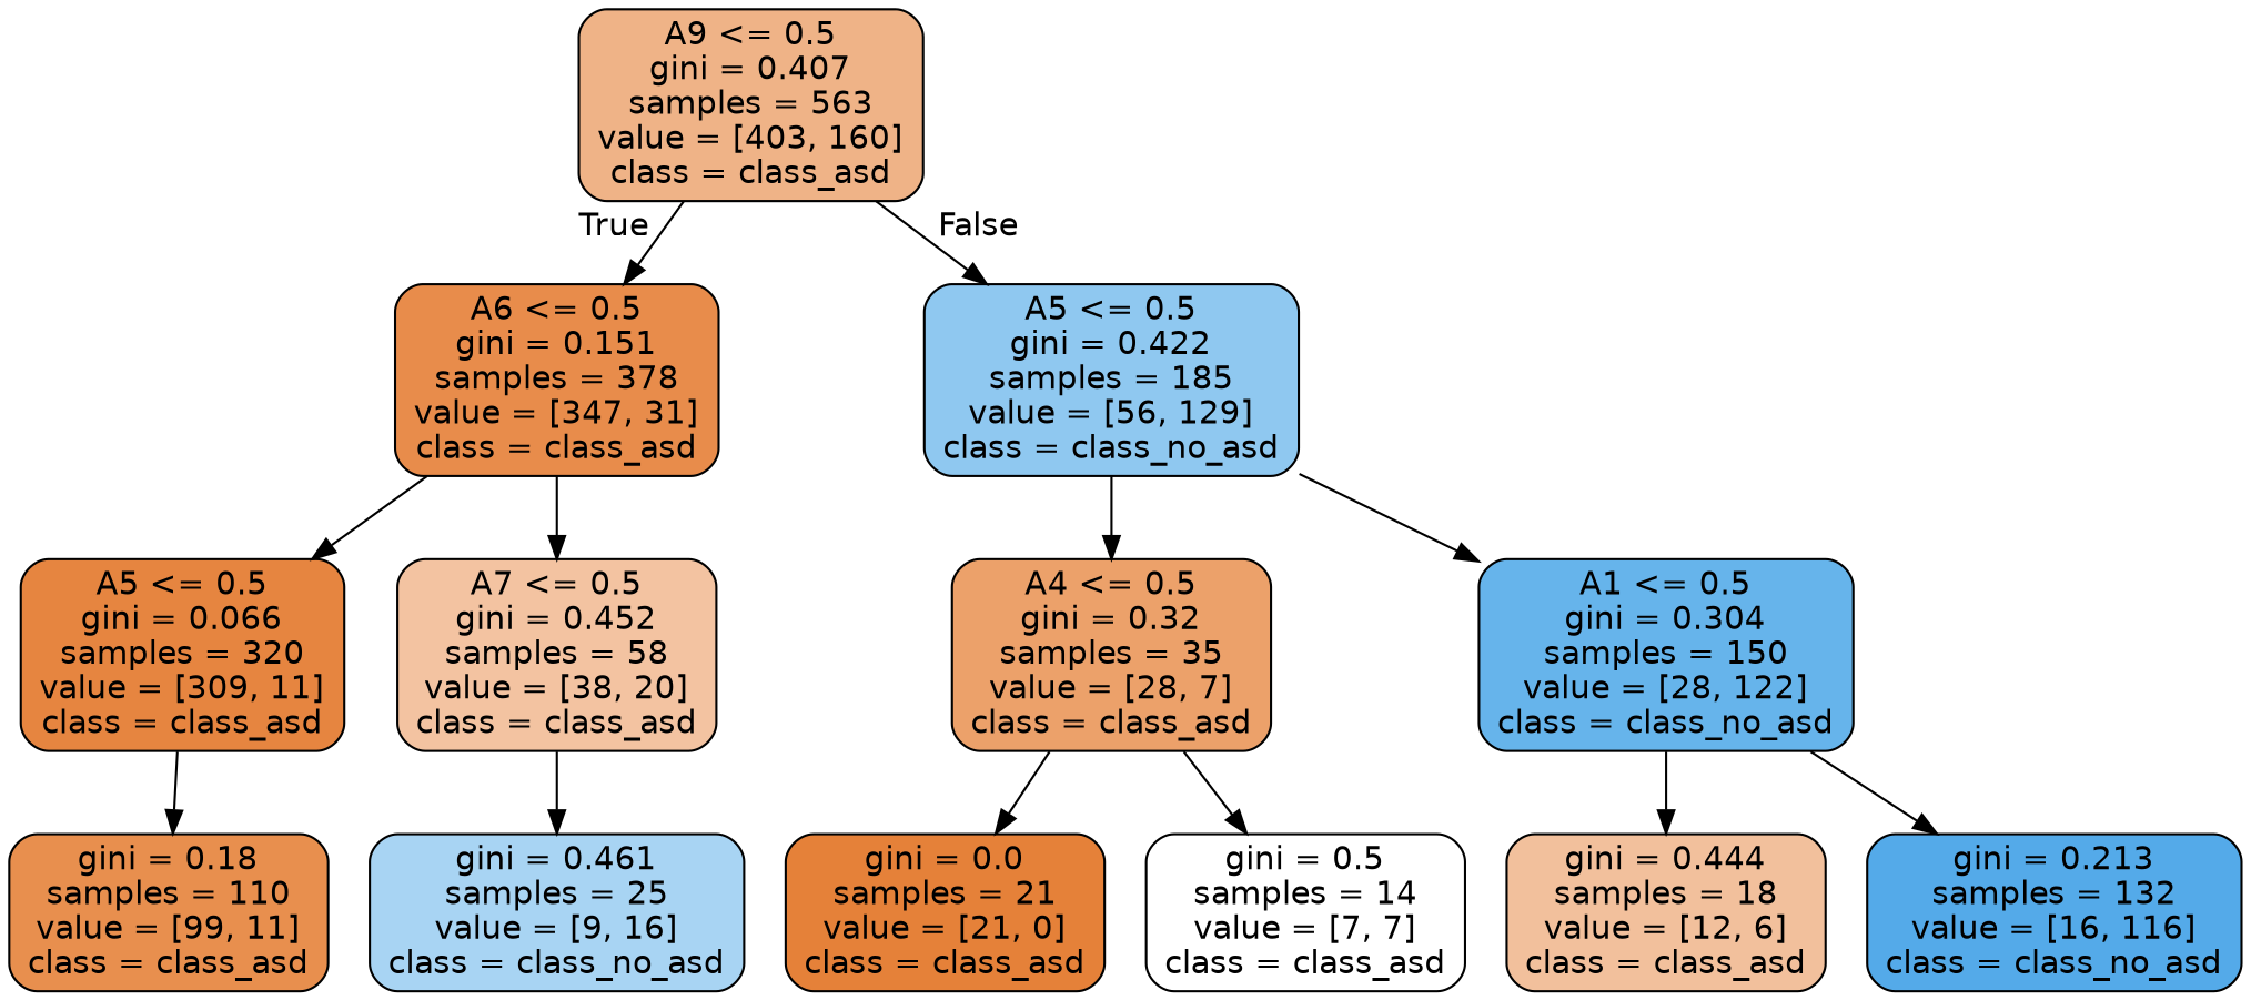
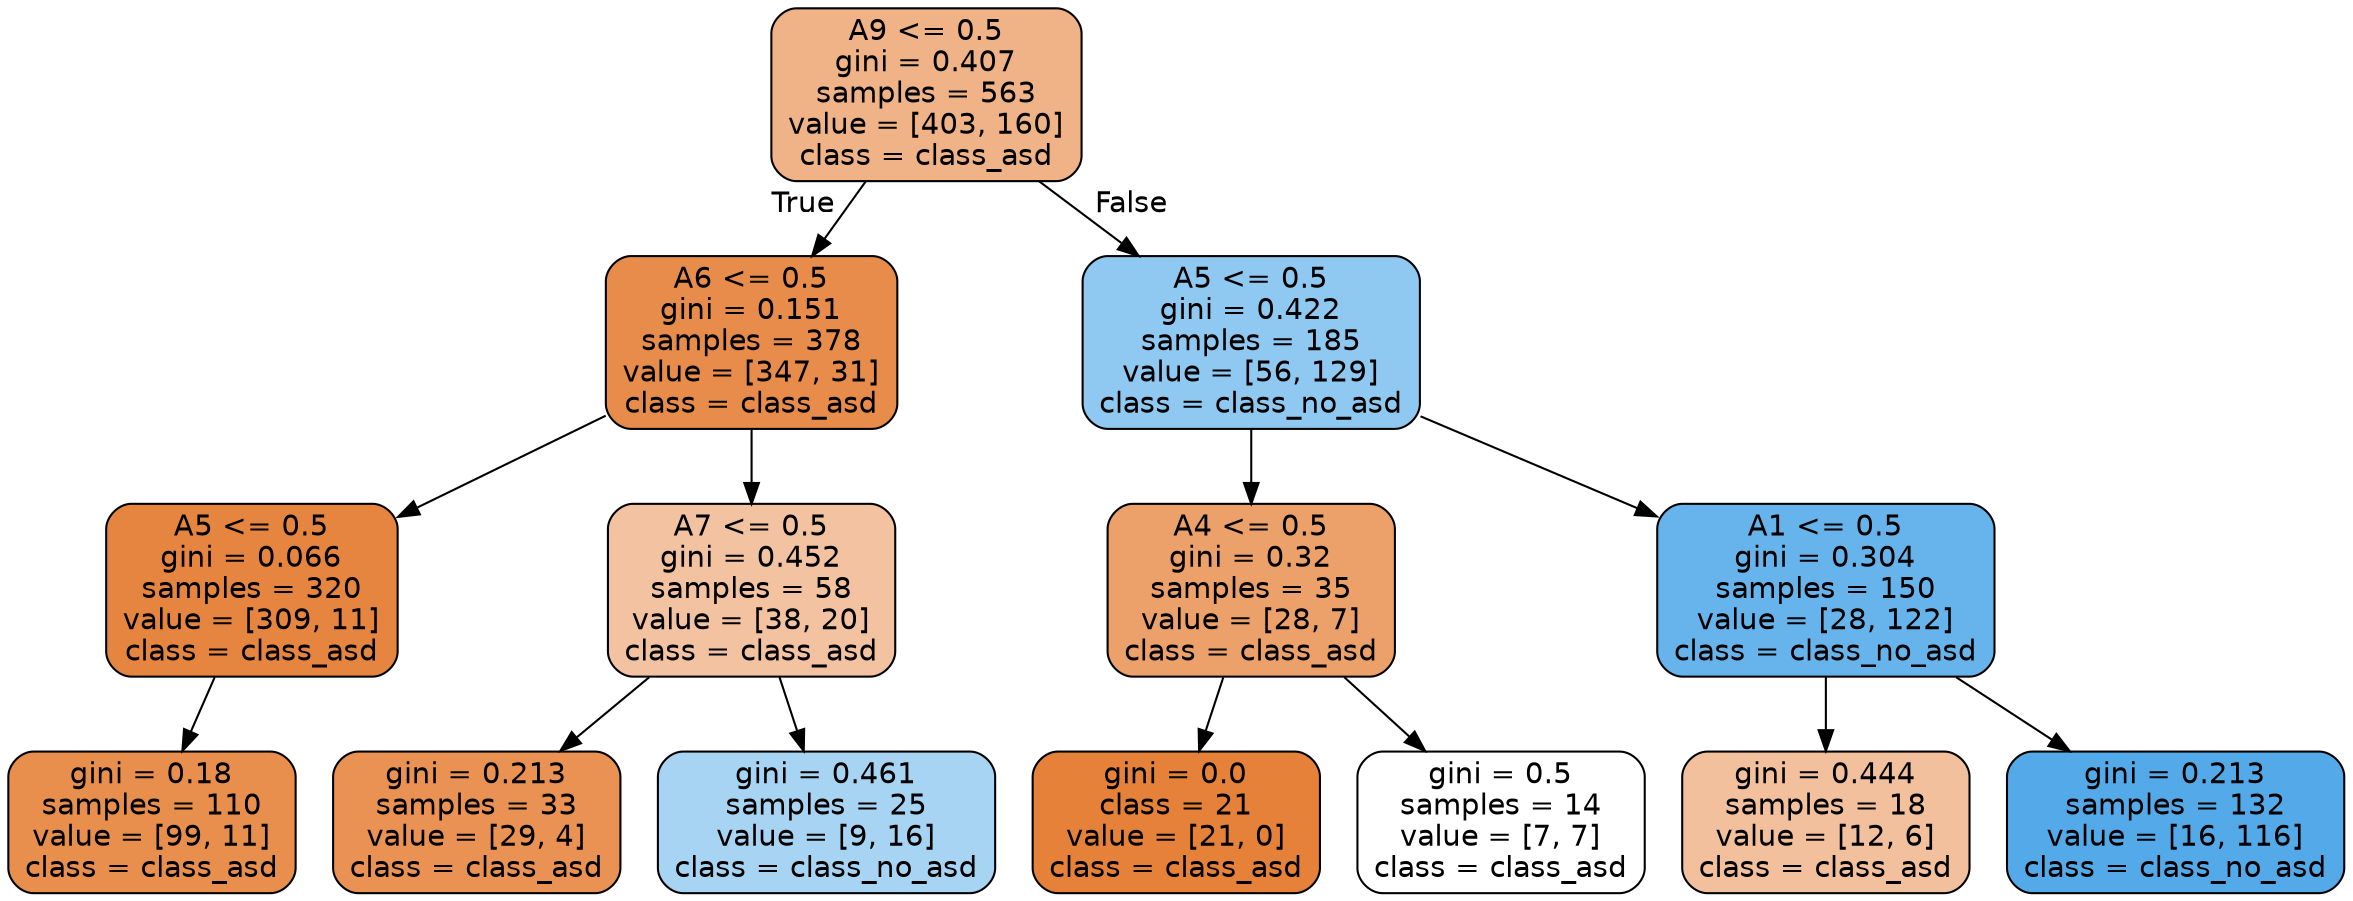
  digraph {
    node [color=black fontname=helvetica shape=box style="filled, rounded"]
    edge [fontname=helvetica]
    n1 [fillcolor="#e581399a" label="A9 <= 0.5\ngini = 0.407\nsamples = 563\nvalue = [403, 160]\nclass = class_asd"]
    n2 [fillcolor="#e58139e8" label="A6 <= 0.5\ngini = 0.151\nsamples = 378\nvalue = [347, 31]\nclass = class_asd"]
    n3 [fillcolor="#399de590" label="A5 <= 0.5\ngini = 0.422\nsamples = 185\nvalue = [56, 129]\nclass = class_no_asd"]
    n4 [fillcolor="#e58139f6" label="A5 <= 0.5\ngini = 0.066\nsamples = 320\nvalue = [309, 11]\nclass = class_asd"]
    n5 [fillcolor="#e5813979" label="A7 <= 0.5\ngini = 0.452\nsamples = 58\nvalue = [38, 20]\nclass = class_asd"]
    n6 [fillcolor="#e58139bf" label="A4 <= 0.5\ngini = 0.32\nsamples = 35\nvalue = [28, 7]\nclass = class_asd"]
    n7 [fillcolor="#399de5c4" label="A1 <= 0.5\ngini = 0.304\nsamples = 150\nvalue = [28, 122]\nclass = class_no_asd"]
    n8 [fillcolor="#e58139e3" label="gini = 0.18\nsamples = 110\nvalue = [99, 11]\nclass = class_asd"]
+   n9 [fillcolor="#e58139dc" label="gini = 0.213\nsamples = 33\nvalue = [29, 4]\nclass = class_asd"]
    n10 [fillcolor="#399de570" label="gini = 0.461\nsamples = 25\nvalue = [9, 16]\nclass = class_no_asd"]
-   n11 [fillcolor="#e58139ff" label="gini = 0.0\nsamples = 21\nvalue = [21, 0]\nclass = class_asd"]
+   n11 [fillcolor="#e58139ff" label="gini = 0.0\nclass = 21\nvalue = [21, 0]\nclass = class_asd"]
    n12 [fillcolor="#e5813900" label="gini = 0.5\nsamples = 14\nvalue = [7, 7]\nclass = class_asd"]
    n13 [fillcolor="#e581397f" label="gini = 0.444\nsamples = 18\nvalue = [12, 6]\nclass = class_asd"]
    n14 [fillcolor="#399de5dc" label="gini = 0.213\nsamples = 132\nvalue = [16, 116]\nclass = class_no_asd"]
    n1 -> n2 [headlabel=True labelangle=45 labeldistance=2.5]
    n1 -> n3 [headlabel=False labelangle=-45 labeldistance=2.5]
    n2 -> n4
    n2 -> n5
    n3 -> n6
    n3 -> n7
    n4 -> n8
+   n5 -> n9
    n5 -> n10
    n6 -> n11
    n6 -> n12
    n7 -> n13
    n7 -> n14
  }
